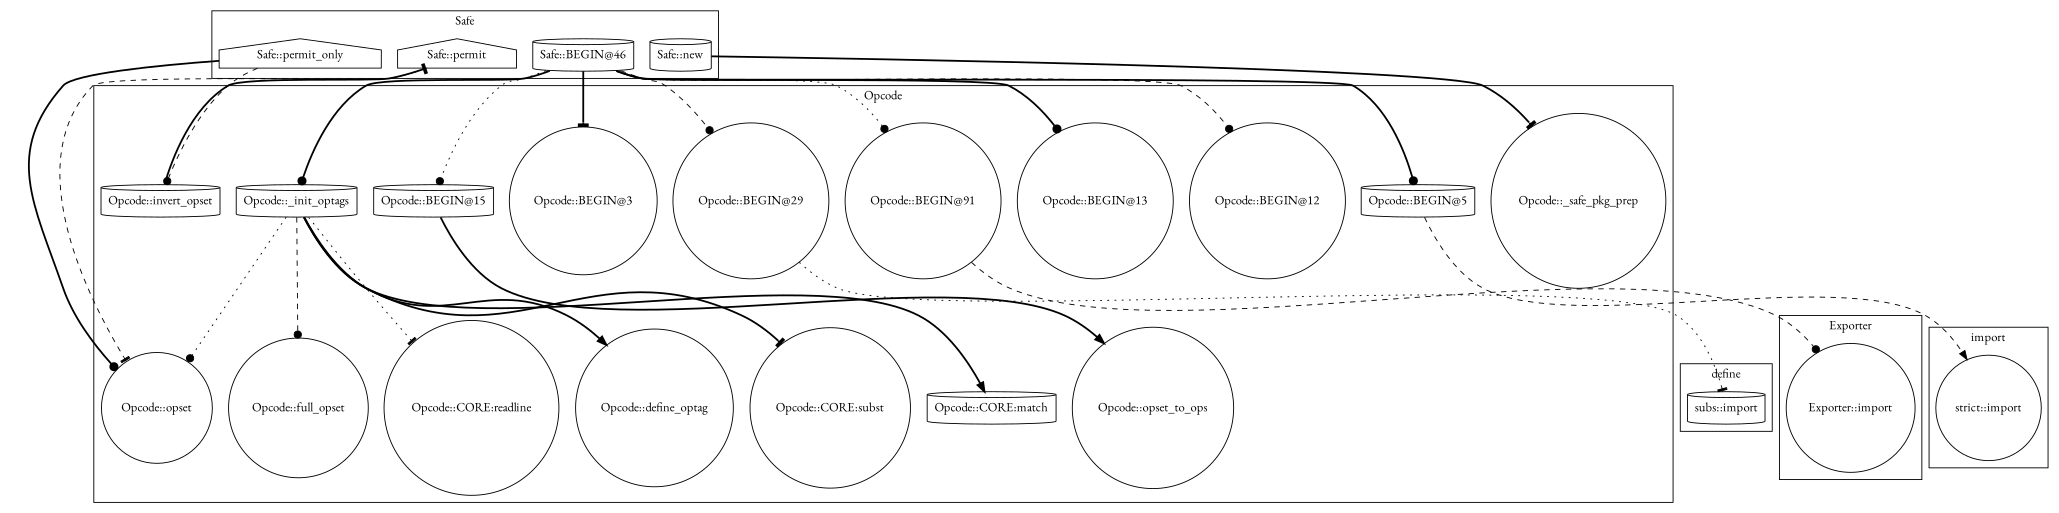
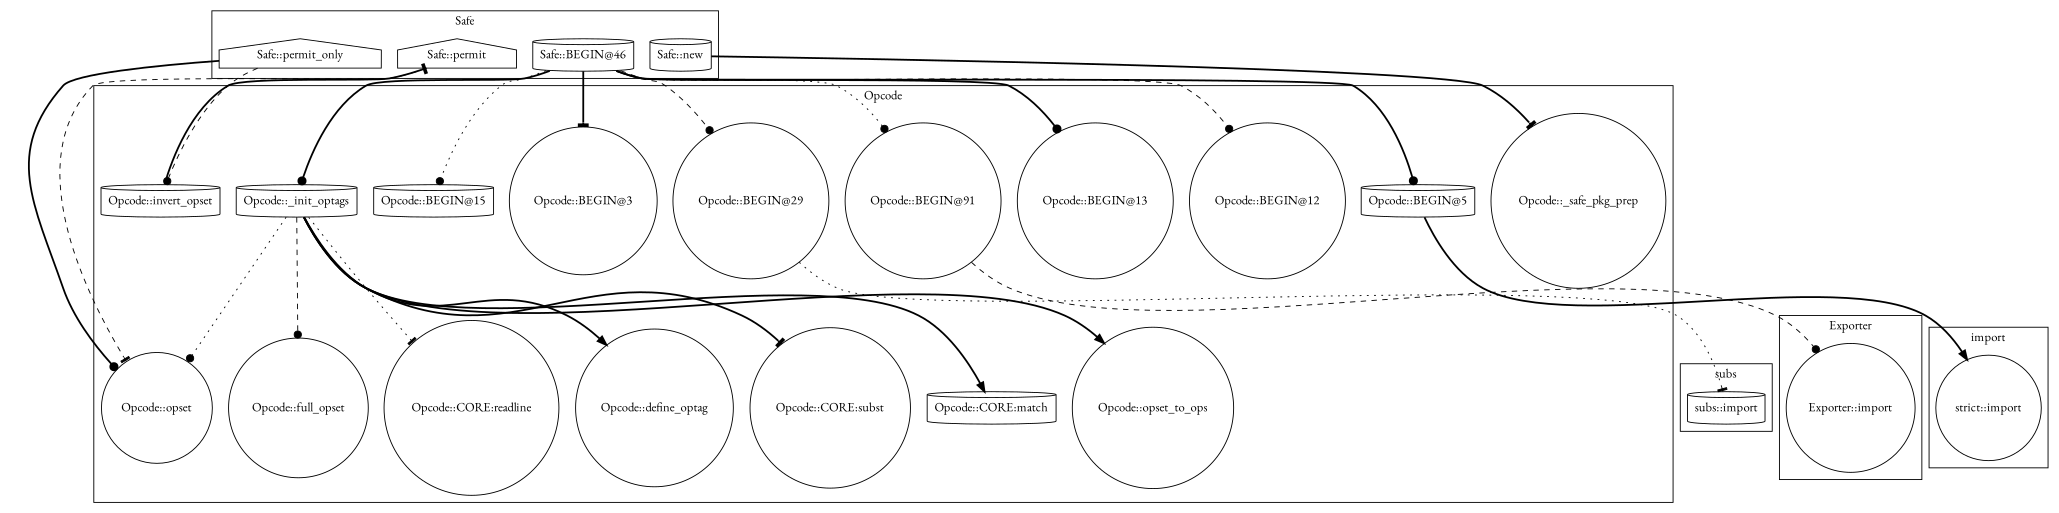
  digraph {
    fontname="EB Garamond"
    node [fontname="EB Garamond" shape=circle]
    edge [arrowhead=dot fontname="EB Garamond" style=bold]
    "strict::import"
    "Opcode::BEGIN@29"
    "Opcode::full_opset"
    "Opcode::BEGIN@12"
    "Opcode::_safe_pkg_prep"
    "Opcode::BEGIN@13"
    "Opcode::CORE:match" [shape=cylinder]
    n8 [label="Opcode::BEGIN@91"]
    "Opcode::BEGIN@5" [shape=cylinder]
    "Opcode::BEGIN@3"
    "Opcode::invert_opset" [shape=cylinder]
    "Opcode::opset_to_ops"
    "Opcode::CORE:readline"
    "Opcode::define_optag"
    "Opcode::BEGIN@15" [shape=cylinder]
    "Opcode::opset"
    "Opcode::CORE:subst"
    "Opcode::_init_optags" [shape=cylinder]
    "subs::import" [shape=cylinder]
    "Safe::BEGIN@46" [shape=cylinder]
    "Safe::permit_only" [shape=house]
    "Safe::permit" [shape=house]
    "Safe::new" [shape=cylinder]
    "Exporter::import"
    subgraph cluster_1 {
      label=import
      "strict::import"
    }
    subgraph cluster_2 {
      label=Opcode
      "Opcode::BEGIN@29"
      "Opcode::full_opset"
      "Opcode::BEGIN@12"
      "Opcode::_safe_pkg_prep"
      "Opcode::BEGIN@13"
      "Opcode::CORE:match"
      n8
      "Opcode::BEGIN@5"
      "Opcode::BEGIN@3"
      "Opcode::invert_opset"
      "Opcode::opset_to_ops"
      "Opcode::CORE:readline"
      "Opcode::define_optag"
      "Opcode::BEGIN@15"
      "Opcode::opset"
      "Opcode::CORE:subst"
      "Opcode::_init_optags"
    }
    subgraph cluster_3 {
-     label=define
+     label=subs
      "subs::import"
    }
    subgraph cluster_4 {
      label=Safe
      "Safe::BEGIN@46"
      "Safe::permit_only"
      "Safe::permit"
      "Safe::new"
    }
    subgraph cluster_5 {
      label=Exporter
      "Exporter::import"
    }
    "Opcode::BEGIN@29" -> "subs::import" [arrowhead=tee style=dotted]
    n8 -> "Exporter::import" [style=dashed]
-   "Opcode::BEGIN@5" -> "strict::import" [arrowhead=normal style=dashed]
+   "Opcode::BEGIN@5" -> "strict::import" [arrowhead=normal]
    "Opcode::invert_opset" -> "Safe::permit" [arrowhead=tee]
    "Opcode::_init_optags" -> "Opcode::full_opset" [style=dashed]
    "Opcode::_init_optags" -> "Opcode::CORE:match" [arrowhead=normal]
-   "Opcode::BEGIN@15" -> "Opcode::opset_to_ops" [arrowhead=normal]
+   "Opcode::_init_optags" -> "Opcode::opset_to_ops" [arrowhead=normal]
    "Opcode::_init_optags" -> "Opcode::CORE:readline" [arrowhead=tee style=dotted]
    "Opcode::_init_optags" -> "Opcode::define_optag" [arrowhead=normal]
    "Opcode::_init_optags" -> "Opcode::opset" [style=dotted]
    "Opcode::_init_optags" -> "Opcode::CORE:subst" [arrowhead=tee]
    "Safe::BEGIN@46" -> "Opcode::BEGIN@29" [style=dashed]
    "Safe::BEGIN@46" -> "Opcode::BEGIN@12" [style=dashed]
    "Safe::BEGIN@46" -> "Opcode::BEGIN@13"
    "Safe::BEGIN@46" -> n8 [style=dotted]
    "Safe::BEGIN@46" -> "Opcode::BEGIN@5"
    "Safe::BEGIN@46" -> "Opcode::BEGIN@3" [arrowhead=tee]
    "Safe::BEGIN@46" -> "Opcode::BEGIN@15" [style=dotted]
    "Safe::BEGIN@46" -> "Opcode::_init_optags"
    "Safe::permit_only" -> "Opcode::invert_opset" [style=dashed]
    "Safe::permit_only" -> "Opcode::opset"
    "Safe::permit" -> "Opcode::opset" [arrowhead=tee style=dashed]
    "Safe::new" -> "Opcode::_safe_pkg_prep" [arrowhead=tee]
  }
